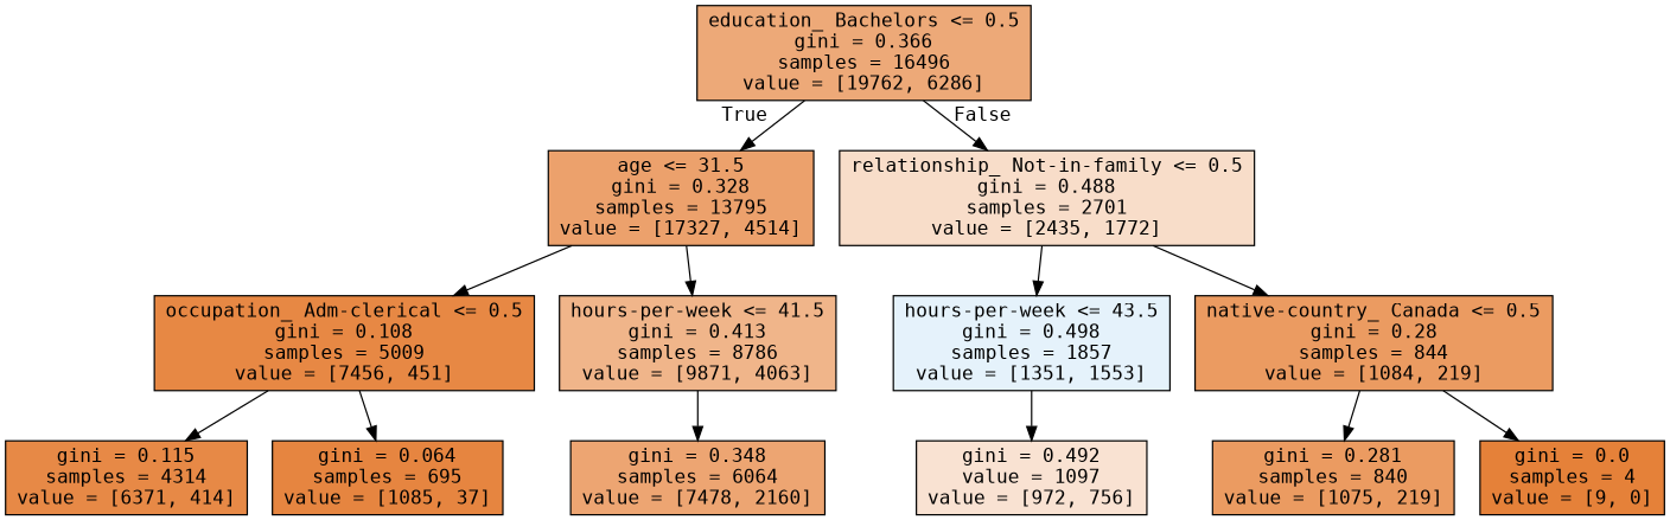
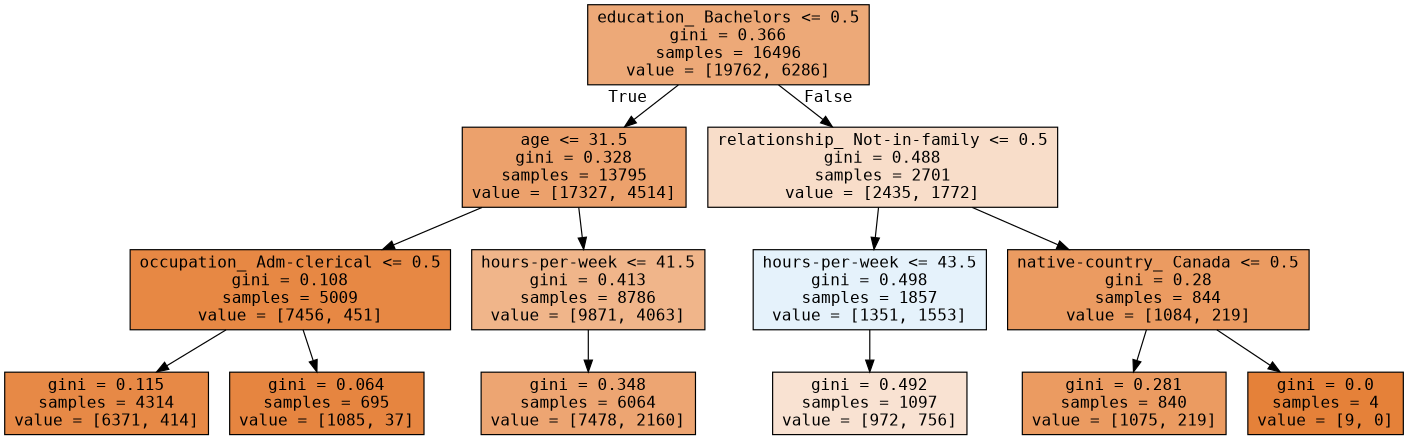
  digraph {
    fontname="DejaVu Sans Mono"
    node [color=black fillcolor="#e58139cb" fontname="DejaVu Sans Mono" shape=box style=filled]
    edge [fontname="DejaVu Sans Mono"]
    n1 [fillcolor="#e58139ae" label="education_ Bachelors <= 0.5\ngini = 0.366\nsamples = 16496\nvalue = [19762, 6286]"]
    n2 [fillcolor="#e58139bd" label="age <= 31.5\ngini = 0.328\nsamples = 13795\nvalue = [17327, 4514]"]
    n3 [fillcolor="#e5813945" label="relationship_ Not-in-family <= 0.5\ngini = 0.488\nsamples = 2701\nvalue = [2435, 1772]"]
    n4 [fillcolor="#e58139f0" label="occupation_ Adm-clerical <= 0.5\ngini = 0.108\nsamples = 5009\nvalue = [7456, 451]"]
    n5 [fillcolor="#e5813996" label="hours-per-week <= 41.5\ngini = 0.413\nsamples = 8786\nvalue = [9871, 4063]"]
    n6 [fillcolor="#399de521" label="hours-per-week <= 43.5\ngini = 0.498\nsamples = 1857\nvalue = [1351, 1553]"]
    n7 [label="native-country_ Canada <= 0.5\ngini = 0.28\nsamples = 844\nvalue = [1084, 219]"]
    n8 [fillcolor="#e58139ee" label="gini = 0.115\nsamples = 4314\nvalue = [6371, 414]"]
    n9 [fillcolor="#e58139f6" label="gini = 0.064\nsamples = 695\nvalue = [1085, 37]"]
    n10 [fillcolor="#e58139b5" label="gini = 0.348\nsamples = 6064\nvalue = [7478, 2160]"]
-   n11 [fillcolor="#e5813939" label="gini = 0.492\nvalue = 1097\nvalue = [972, 756]"]
+   n11 [fillcolor="#e5813939" label="gini = 0.492\nsamples = 1097\nvalue = [972, 756]"]
    n12 [label="gini = 0.281\nsamples = 840\nvalue = [1075, 219]"]
    n13 [fillcolor="#e58139ff" label="gini = 0.0\nsamples = 4\nvalue = [9, 0]"]
    n1 -> n2 [headlabel=True labelangle=45 labeldistance=2.5]
    n1 -> n3 [headlabel=False labelangle=-45 labeldistance=2.5]
    n2 -> n4
    n2 -> n5
    n3 -> n6
    n3 -> n7
    n4 -> n8
    n4 -> n9
    n5 -> n10
    n6 -> n11
    n7 -> n12
    n7 -> n13
  }
